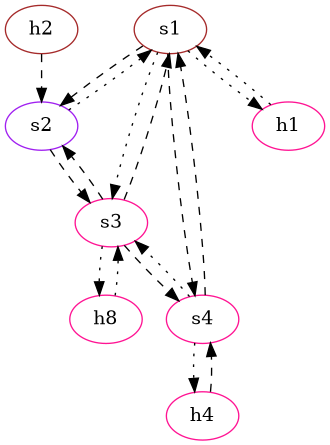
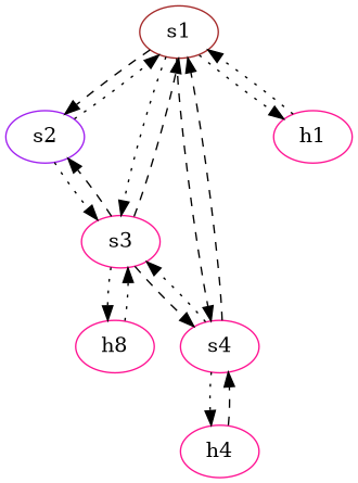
  digraph {
    node [color=deeppink ip="192.168.1.3" type=switch]
    edge [capacity="1Gbps" cost=0 dst_port=9 src_port=9 style=dotted]
    s1 [color=brown mac="20:00:00:00:00:01"]
    s2 [color=purple mac="20:00:00:00:00:02"]
    s3 [mac="20:00:00:00:00:03"]
    s4 [ip="192.168.1.4" mac="20:00:00:00:00:04"]
    h1 [ip="10.0.0.1" mac="00:00:00:00:00:01" type=host]
    n6 [ip="10.0.0.3" label=h8 mac="00:00:00:00:00:03" type=host]
    h4 [ip="10.0.0.4" mac="00:00:00:00:00:04" type=host]
-   h2 [color=brown ip="10.0.0.2" mac="00:00:00:00:00:02" type=host]
    s1 -> s2 [dst_port=2 src_port=1 style=dashed]
    s1 -> s3
    s1 -> s4 [dst_port=7 src_port=8 style=dashed]
    s1 -> h1 [capacity="10Gbps" dst_port=10 src_port=11]
    s2 -> s1 [dst_port=1 src_port=2]
-   s2 -> s3 [dst_port=4 src_port=3 style=dashed]
+   s2 -> s3 [dst_port=4 src_port=3]
    s3 -> s1 [style=dashed]
    s3 -> s2 [dst_port=3 src_port=4 style=dashed]
    s3 -> s4 [dst_port=6 src_port=5 style=dashed]
    s3 -> n6 [capacity="10Gbps" dst_port=14 src_port=15]
    s4 -> s1 [dst_port=8 src_port=7 style=dashed]
    s4 -> s3 [dst_port=5 src_port=6]
    s4 -> h4 [capacity="10Gbps" dst_port=16 src_port=17]
    h1 -> s1 [capacity="10Gbps" dst_port=11 src_port=10]
    n6 -> s3 [capacity="10Gbps" dst_port=15 src_port=14]
    h4 -> s4 [capacity="10Gbps" dst_port=17 src_port=16 style=dashed]
-   h2 -> s2 [capacity="10Gbps" dst_port=13 src_port=12 style=dashed]
  }
